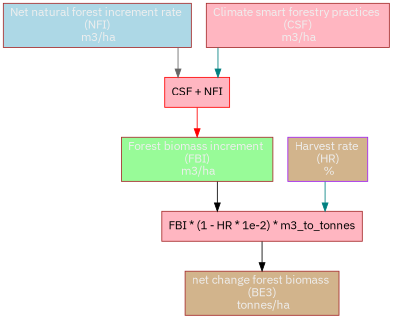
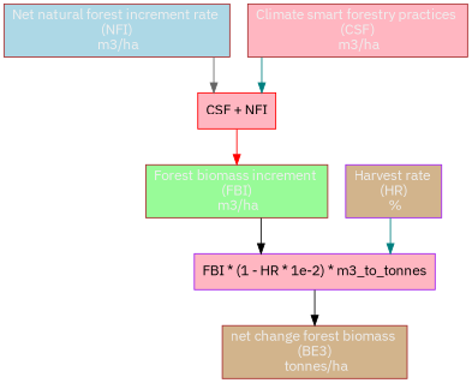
  digraph {
    splines=ortho
    fontname="IBM Plex Sans"
    node [color=brown fillcolor=lightpink fontcolor="#eeeeee" fontname="IBM Plex Sans" peripheries=1 shape=rectangle style=filled]
    edge [color=teal fontname="IBM Plex Sans"]
    n1 [fillcolor=lightblue label="Net natural forest increment rate \n (NFI) \n m3/ha"]
    n2 [color=red fontcolor="#000000" label="CSF + NFI"]
    n3 [label="Climate smart forestry practices \n (CSF) \n m3/ha"]
    n4 [fillcolor=palegreen label="Forest biomass increment \n (FBI) \n m3/ha"]
-   n5 [fontcolor="#000000" label="FBI * (1 - HR * 1e-2) * m3_to_tonnes"]
+   n5 [color=purple fontcolor="#000000" label="FBI * (1 - HR * 1e-2) * m3_to_tonnes"]
    n6 [color=purple fillcolor=tan label="Harvest rate \n (HR) \n %"]
    n7 [fillcolor=tan label="net change forest biomass \n (BE3) \n tonnes/ha"]
    n1 -> n2 [color=gray40]
    n2 -> n4 [color=red]
    n3 -> n2
    n4 -> n5 [color=black]
    n5 -> n7 [color=black]
    n6 -> n5
  }
